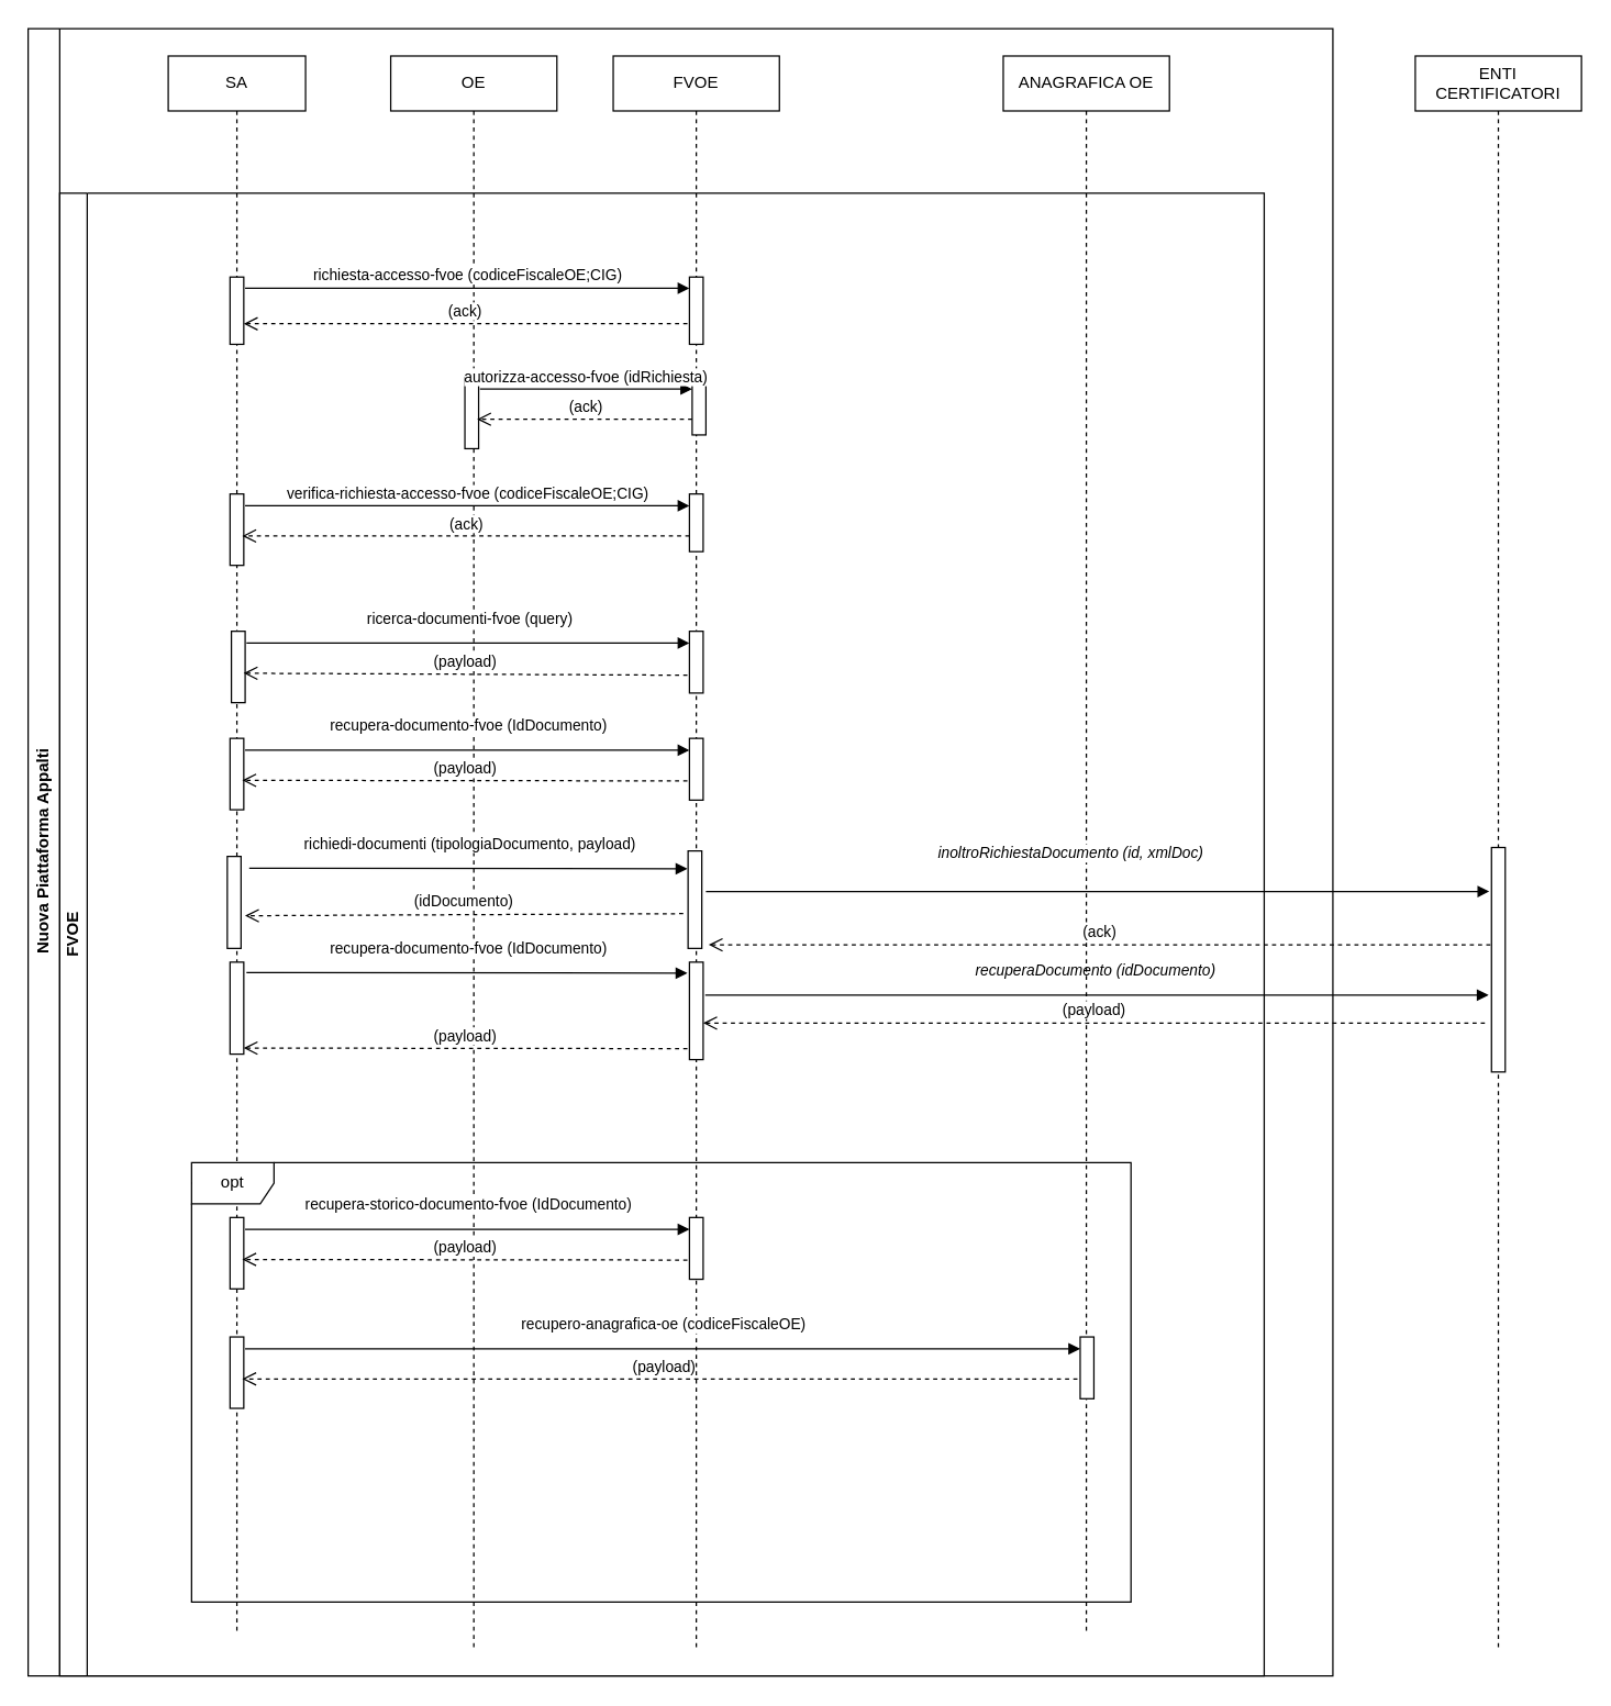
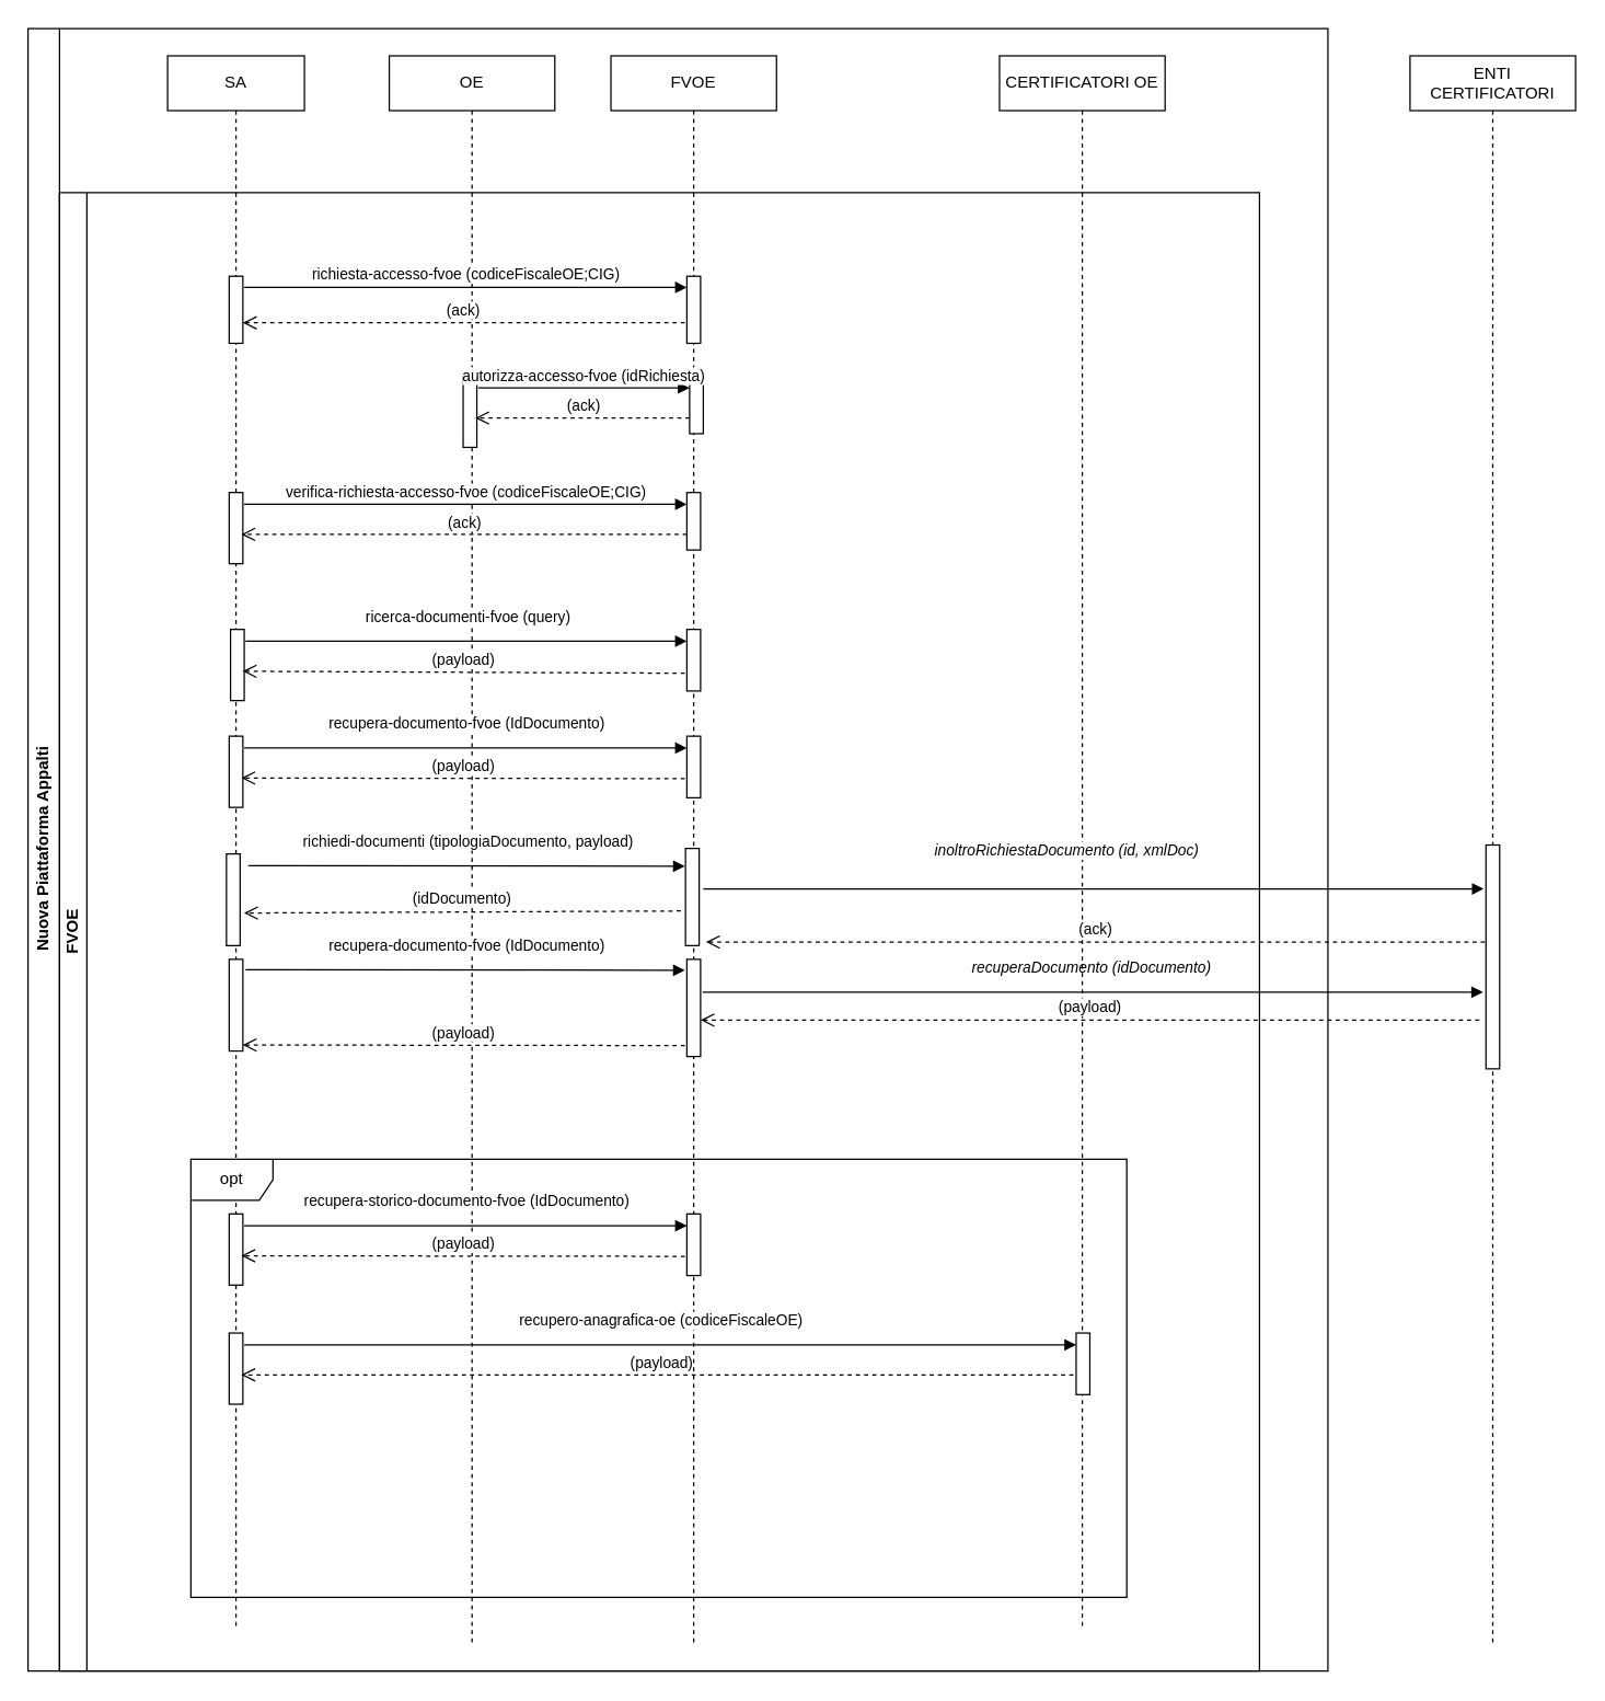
  <mxCell id="0" />
  <mxCell id="1" parent="0" />
  <mxCell id="2" value="Nuova Piattaforma Appalti" style="swimlane;horizontal=0;whiteSpace=wrap;html=1;strokeWidth=1;" parent="1" vertex="1"><mxGeometry x="20" y="20" width="950" height="1200" as="geometry" /></mxCell>
  <mxCell id="3" value="SA" style="shape=umlLifeline;perimeter=lifelinePerimeter;whiteSpace=wrap;html=1;container=1;collapsible=0;recursiveResize=0;outlineConnect=0;" parent="2" vertex="1"><mxGeometry x="102" y="20" width="100" height="1150" as="geometry" /></mxCell>
  <mxCell id="4" value="FVOE" style="swimlane;startSize=20;horizontal=0;html=1;whiteSpace=wrap;" parent="2" vertex="1"><mxGeometry x="23" y="120" width="877" height="1080" as="geometry"><mxRectangle x="23" y="120" width="40" height="130" as="alternateBounds" /></mxGeometry></mxCell>
  <mxCell id="5" value="" style="html=1;points=[];perimeter=orthogonalPerimeter;" parent="4" vertex="1"><mxGeometry x="124" y="61" width="10" height="49" as="geometry" /></mxCell>
  <mxCell id="6" value="" style="html=1;points=[];perimeter=orthogonalPerimeter;" parent="4" vertex="1"><mxGeometry x="124" y="219" width="10" height="52" as="geometry" /></mxCell>
  <mxCell id="7" value="opt" style="shape=umlFrame;whiteSpace=wrap;html=1;" parent="4" vertex="1"><mxGeometry x="96" y="706" width="684" height="320" as="geometry" /></mxCell>
  <mxCell id="8" value="" style="html=1;points=[];perimeter=orthogonalPerimeter;" parent="4" vertex="1"><mxGeometry x="124" y="560" width="10" height="67" as="geometry" /></mxCell>
  <mxCell id="9" value="&lt;i style=&quot;&quot;&gt;recuperaDocumento (idDocumento)&lt;/i&gt;" style="html=1;verticalAlign=bottom;endArrow=block;rounded=0;exitX=1.097;exitY=0.166;exitDx=0;exitDy=0;exitPerimeter=0;endFill=1;entryX=-0.161;entryY=0.3;entryDx=0;entryDy=0;entryPerimeter=0;strokeColor=#000000;" parent="4" edge="1"><mxGeometry x="-0.003" y="9" width="80" relative="1" as="geometry"><mxPoint x="470.0" y="584.082" as="sourcePoint" /><mxPoint x="1040.39" y="584" as="targetPoint" /><mxPoint as="offset" /></mxGeometry></mxCell>
  <mxCell id="10" value="OE" style="shape=umlLifeline;perimeter=lifelinePerimeter;whiteSpace=wrap;html=1;container=1;collapsible=0;recursiveResize=0;outlineConnect=0;" parent="2" vertex="1"><mxGeometry x="264" y="20" width="121" height="1160" as="geometry" /></mxCell>
  <mxCell id="11" value="FVOE" style="shape=umlLifeline;perimeter=lifelinePerimeter;whiteSpace=wrap;html=1;container=1;collapsible=0;recursiveResize=0;outlineConnect=0;" parent="2" vertex="1"><mxGeometry x="426" y="20" width="121" height="1160" as="geometry" /></mxCell>
  <mxCell id="12" value="" style="html=1;points=[];perimeter=orthogonalPerimeter;" parent="11" vertex="1"><mxGeometry x="55.5" y="419" width="10" height="45" as="geometry" /></mxCell>
  <mxCell id="13" value="" style="html=1;points=[];perimeter=orthogonalPerimeter;" parent="11" vertex="1"><mxGeometry x="55.5" y="497" width="10" height="45" as="geometry" /></mxCell>
  <mxCell id="14" value="" style="html=1;points=[];perimeter=orthogonalPerimeter;" parent="11" vertex="1"><mxGeometry x="55.5" y="846" width="10" height="45" as="geometry" /></mxCell>
  <mxCell id="15" value="" style="html=1;points=[];perimeter=orthogonalPerimeter;" parent="11" vertex="1"><mxGeometry x="55.5" y="161" width="10" height="49" as="geometry" /></mxCell>
  <mxCell id="16" value="" style="html=1;points=[];perimeter=orthogonalPerimeter;" parent="11" vertex="1"><mxGeometry x="55.5" y="319" width="10" height="42" as="geometry" /></mxCell>
  <mxCell id="17" value="" style="html=1;points=[];perimeter=orthogonalPerimeter;" parent="11" vertex="1"><mxGeometry x="55.5" y="660" width="10" height="71" as="geometry" /></mxCell>
  <mxCell id="18" value="richiesta-accesso-fvoe (codiceFiscaleOE;CIG)" style="html=1;verticalAlign=bottom;endArrow=block;rounded=0;exitX=1.097;exitY=0.166;exitDx=0;exitDy=0;exitPerimeter=0;endFill=1;" parent="2" source="5" target="15" edge="1"><mxGeometry x="0.002" width="80" relative="1" as="geometry"><mxPoint x="155.97" y="189.632" as="sourcePoint" /><mxPoint x="325" y="189.632" as="targetPoint" /><mxPoint as="offset" /></mxGeometry></mxCell>
  <mxCell id="19" value="(ack)" style="html=1;verticalAlign=bottom;endArrow=open;dashed=1;endSize=8;rounded=0;" parent="2" edge="1"><mxGeometry relative="1" as="geometry"><mxPoint x="480" y="215" as="sourcePoint" /><mxPoint x="157" y="215" as="targetPoint" /></mxGeometry></mxCell>
  <mxCell id="20" value="(ack)" style="html=1;verticalAlign=bottom;endArrow=open;dashed=1;endSize=8;rounded=0;entryX=0.89;entryY=0.588;entryDx=0;entryDy=0;entryPerimeter=0;" parent="2" source="16" target="6" edge="1"><mxGeometry relative="1" as="geometry"><mxPoint x="430" y="411" as="sourcePoint" /><mxPoint x="350" y="411" as="targetPoint" /></mxGeometry></mxCell>
  <mxCell id="21" value="verifica-richiesta-accesso-fvoe (codiceFiscaleOE;CIG)" style="html=1;verticalAlign=bottom;endArrow=block;rounded=0;exitX=1.097;exitY=0.166;exitDx=0;exitDy=0;exitPerimeter=0;" parent="2" source="6" target="16" edge="1"><mxGeometry x="0.002" width="80" relative="1" as="geometry"><mxPoint x="110" y="311" as="sourcePoint" /><mxPoint x="190" y="311" as="targetPoint" /><mxPoint as="offset" /></mxGeometry></mxCell>
- <mxCell id="22" value="ANAGRAFICA OE" style="shape=umlLifeline;perimeter=lifelinePerimeter;whiteSpace=wrap;html=1;container=1;collapsible=0;recursiveResize=0;outlineConnect=0;" parent="2" vertex="1"><mxGeometry x="710" y="20" width="121" height="1150" as="geometry" /></mxCell>
+ <mxCell id="22" value="CERTIFICATORI OE" style="shape=umlLifeline;perimeter=lifelinePerimeter;whiteSpace=wrap;html=1;container=1;collapsible=0;recursiveResize=0;outlineConnect=0;" parent="2" vertex="1"><mxGeometry x="710" y="20" width="121" height="1150" as="geometry" /></mxCell>
  <mxCell id="23" value="&lt;i style=&quot;&quot;&gt;inoltroRichiestaDocumento (id, xmlDoc)&lt;/i&gt;" style="html=1;verticalAlign=bottom;endArrow=block;rounded=0;exitX=1.097;exitY=0.166;exitDx=0;exitDy=0;exitPerimeter=0;endFill=1;entryX=-0.161;entryY=0.3;entryDx=0;entryDy=0;entryPerimeter=0;strokeColor=#000000;" parent="22" edge="1"><mxGeometry x="-0.066" y="19" width="80" relative="1" as="geometry"><mxPoint x="-216.5" y="608.632" as="sourcePoint" /><mxPoint x="353.89" y="608.55" as="targetPoint" /><mxPoint as="offset" /></mxGeometry></mxCell>
  <mxCell id="24" value="" style="html=1;points=[];perimeter=orthogonalPerimeter;" parent="1" vertex="1"><mxGeometry x="168" y="459" width="10" height="52" as="geometry" /></mxCell>
  <mxCell id="25" value="(payload)" style="html=1;verticalAlign=bottom;endArrow=open;dashed=1;endSize=8;rounded=0;entryX=0.89;entryY=0.588;entryDx=0;entryDy=0;entryPerimeter=0;" parent="1" target="24" edge="1"><mxGeometry relative="1" as="geometry"><mxPoint x="500" y="491" as="sourcePoint" /><mxPoint x="247" y="211" as="targetPoint" /></mxGeometry></mxCell>
  <mxCell id="26" value="&amp;nbsp;ricerca-documenti-fvoe (query)" style="html=1;verticalAlign=bottom;endArrow=block;rounded=0;exitX=1.097;exitY=0.166;exitDx=0;exitDy=0;exitPerimeter=0;endFill=1;" parent="1" source="24" target="12" edge="1"><mxGeometry x="-0.002" y="9" width="80" relative="1" as="geometry"><mxPoint x="115.97" y="307.632" as="sourcePoint" /><mxPoint x="285" y="307.632" as="targetPoint" /><mxPoint as="offset" /></mxGeometry></mxCell>
  <mxCell id="27" value="" style="html=1;points=[];perimeter=orthogonalPerimeter;" parent="1" vertex="1"><mxGeometry x="167" y="537" width="10" height="52" as="geometry" /></mxCell>
  <mxCell id="28" value="(payload)" style="html=1;verticalAlign=bottom;endArrow=open;dashed=1;endSize=8;rounded=0;entryX=0.89;entryY=0.588;entryDx=0;entryDy=0;entryPerimeter=0;" parent="1" target="27" edge="1"><mxGeometry relative="1" as="geometry"><mxPoint x="500" y="568" as="sourcePoint" /><mxPoint x="246" y="289" as="targetPoint" /></mxGeometry></mxCell>
  <mxCell id="29" value="&amp;nbsp;recupera-documento-fvoe (IdDocumento)" style="html=1;verticalAlign=bottom;endArrow=block;rounded=0;exitX=1.097;exitY=0.166;exitDx=0;exitDy=0;exitPerimeter=0;endFill=1;" parent="1" source="27" target="13" edge="1"><mxGeometry x="-0.005" y="9" width="80" relative="1" as="geometry"><mxPoint x="114.97" y="385.632" as="sourcePoint" /><mxPoint x="284" y="385.632" as="targetPoint" /><mxPoint as="offset" /></mxGeometry></mxCell>
  <mxCell id="30" value="" style="html=1;points=[];perimeter=orthogonalPerimeter;" parent="1" vertex="1"><mxGeometry x="167" y="886" width="10" height="52" as="geometry" /></mxCell>
  <mxCell id="31" value="(payload)" style="html=1;verticalAlign=bottom;endArrow=open;dashed=1;endSize=8;rounded=0;entryX=0.89;entryY=0.588;entryDx=0;entryDy=0;entryPerimeter=0;" parent="1" target="30" edge="1"><mxGeometry relative="1" as="geometry"><mxPoint x="500" y="917" as="sourcePoint" /><mxPoint x="246" y="638" as="targetPoint" /></mxGeometry></mxCell>
  <mxCell id="32" value="&amp;nbsp;recupera-storico-documento-fvoe (IdDocumento)" style="html=1;verticalAlign=bottom;endArrow=block;rounded=0;exitX=1.097;exitY=0.166;exitDx=0;exitDy=0;exitPerimeter=0;endFill=1;" parent="1" source="30" target="14" edge="1"><mxGeometry x="-0.005" y="9" width="80" relative="1" as="geometry"><mxPoint x="114.97" y="734.632" as="sourcePoint" /><mxPoint x="284" y="734.632" as="targetPoint" /><mxPoint as="offset" /></mxGeometry></mxCell>
  <mxCell id="33" value="" style="html=1;points=[];perimeter=orthogonalPerimeter;" parent="1" vertex="1"><mxGeometry x="167" y="973" width="10" height="52" as="geometry" /></mxCell>
  <mxCell id="34" value="(payload)" style="html=1;verticalAlign=bottom;endArrow=open;dashed=1;endSize=8;rounded=0;entryX=0.89;entryY=0.588;entryDx=0;entryDy=0;entryPerimeter=0;" parent="1" target="33" edge="1"><mxGeometry relative="1" as="geometry"><mxPoint x="790" y="1003.576" as="sourcePoint" /><mxPoint x="246" y="725" as="targetPoint" /></mxGeometry></mxCell>
  <mxCell id="35" value="&amp;nbsp;recupero-anagrafica-oe (codiceFiscaleOE)" style="html=1;verticalAlign=bottom;endArrow=block;rounded=0;exitX=1.097;exitY=0.166;exitDx=0;exitDy=0;exitPerimeter=0;endFill=1;" parent="1" source="33" target="46" edge="1"><mxGeometry x="-0.003" y="9" width="80" relative="1" as="geometry"><mxPoint x="114.97" y="821.632" as="sourcePoint" /><mxPoint x="284" y="821.632" as="targetPoint" /><mxPoint as="offset" /></mxGeometry></mxCell>
  <mxCell id="36" value="" style="html=1;points=[];perimeter=orthogonalPerimeter;" parent="1" vertex="1"><mxGeometry x="165" y="623" width="10" height="67" as="geometry" /></mxCell>
  <mxCell id="37" value="(idDocumento)" style="html=1;verticalAlign=bottom;endArrow=open;dashed=1;endSize=8;rounded=0;entryX=0.89;entryY=0.588;entryDx=0;entryDy=0;entryPerimeter=0;startArrow=none;exitX=-0.65;exitY=0.314;exitDx=0;exitDy=0;exitPerimeter=0;" parent="1" edge="1"><mxGeometry relative="1" as="geometry"><mxPoint x="497" y="664.68" as="sourcePoint" /><mxPoint x="177.9" y="666.208" as="targetPoint" /></mxGeometry></mxCell>
  <mxCell id="38" value="&amp;nbsp;richiedi-documenti (tipologiaDocumento, payload)" style="html=1;verticalAlign=bottom;endArrow=block;rounded=0;exitX=1.097;exitY=0.166;exitDx=0;exitDy=0;exitPerimeter=0;endFill=1;" parent="1" edge="1"><mxGeometry x="-0.003" y="9" width="80" relative="1" as="geometry"><mxPoint x="180.97" y="631.632" as="sourcePoint" /><mxPoint x="500" y="632" as="targetPoint" /><mxPoint as="offset" /></mxGeometry></mxCell>
  <mxCell id="39" value="" style="html=1;points=[];perimeter=orthogonalPerimeter;" parent="1" vertex="1"><mxGeometry x="338" y="274" width="10" height="52" as="geometry" /></mxCell>
  <mxCell id="40" value="" style="html=1;points=[];perimeter=orthogonalPerimeter;" parent="1" vertex="1"><mxGeometry x="503.5" y="274" width="10" height="42" as="geometry" /></mxCell>
  <mxCell id="41" value="autorizza-accesso-fvoe (idRichiesta)" style="html=1;verticalAlign=bottom;endArrow=block;rounded=0;exitX=1.097;exitY=0.166;exitDx=0;exitDy=0;exitPerimeter=0;" parent="1" source="39" target="40" edge="1"><mxGeometry width="80" relative="1" as="geometry"><mxPoint x="238" y="76" as="sourcePoint" /><mxPoint x="318" y="76" as="targetPoint" /></mxGeometry></mxCell>
  <mxCell id="42" value="(ack)" style="html=1;verticalAlign=bottom;endArrow=open;dashed=1;endSize=8;rounded=0;entryX=0.89;entryY=0.588;entryDx=0;entryDy=0;entryPerimeter=0;" parent="1" source="40" target="39" edge="1"><mxGeometry relative="1" as="geometry"><mxPoint x="558" y="176" as="sourcePoint" /><mxPoint x="478" y="176" as="targetPoint" /></mxGeometry></mxCell>
  <mxCell id="43" value="" style="html=1;points=[];perimeter=orthogonalPerimeter;" parent="1" vertex="1"><mxGeometry x="500.5" y="619" width="10" height="71" as="geometry" /></mxCell>
  <mxCell id="44" value="(payload)" style="html=1;verticalAlign=bottom;endArrow=open;dashed=1;endSize=8;rounded=0;entryX=0.89;entryY=0.588;entryDx=0;entryDy=0;entryPerimeter=0;" parent="1" edge="1"><mxGeometry relative="1" as="geometry"><mxPoint x="500" y="763" as="sourcePoint" /><mxPoint x="176.9" y="762.576" as="targetPoint" /></mxGeometry></mxCell>
  <mxCell id="45" value="&amp;nbsp;recupera-documento-fvoe (IdDocumento)" style="html=1;verticalAlign=bottom;endArrow=block;rounded=0;exitX=1.097;exitY=0.166;exitDx=0;exitDy=0;exitPerimeter=0;endFill=1;" parent="1" edge="1"><mxGeometry x="-0.003" y="9" width="80" relative="1" as="geometry"><mxPoint x="178.97" y="707.632" as="sourcePoint" /><mxPoint x="500" y="708" as="targetPoint" /><mxPoint as="offset" /></mxGeometry></mxCell>
  <mxCell id="46" value="" style="html=1;points=[];perimeter=orthogonalPerimeter;" parent="1" vertex="1"><mxGeometry x="786" y="973" width="10" height="45" as="geometry" /></mxCell>
  <mxCell id="47" value="ENTI CERTIFICATORI" style="shape=umlLifeline;perimeter=lifelinePerimeter;whiteSpace=wrap;html=1;container=1;collapsible=0;recursiveResize=0;outlineConnect=0;" parent="1" vertex="1"><mxGeometry x="1030" y="40" width="121" height="1160" as="geometry" /></mxCell>
  <mxCell id="48" value="" style="html=1;points=[];perimeter=orthogonalPerimeter;" parent="47" vertex="1"><mxGeometry x="55.5" y="576.5" width="10" height="163.5" as="geometry" /></mxCell>
  <mxCell id="49" value="(ack)" style="html=1;verticalAlign=bottom;endArrow=open;dashed=1;endSize=8;rounded=0;entryX=1.201;entryY=0.518;entryDx=0;entryDy=0;entryPerimeter=0;startArrow=none;strokeColor=#000000;fontColor=#000000;exitX=-0.082;exitY=0.434;exitDx=0;exitDy=0;exitPerimeter=0;" parent="1" source="48" edge="1"><mxGeometry relative="1" as="geometry"><mxPoint x="1090" y="687.398" as="sourcePoint" /><mxPoint x="515.51" y="687.398" as="targetPoint" /></mxGeometry></mxCell>
  <mxCell id="50" value="(payload)" style="html=1;verticalAlign=bottom;endArrow=open;dashed=1;endSize=8;rounded=0;entryX=1.201;entryY=0.518;entryDx=0;entryDy=0;entryPerimeter=0;startArrow=none;strokeColor=#000000;fontColor=#000000;exitX=-0.082;exitY=0.434;exitDx=0;exitDy=0;exitPerimeter=0;" parent="1" edge="1"><mxGeometry relative="1" as="geometry"><mxPoint x="1080.68" y="744.459" as="sourcePoint" /><mxPoint x="511.51" y="744.398" as="targetPoint" /></mxGeometry></mxCell>
